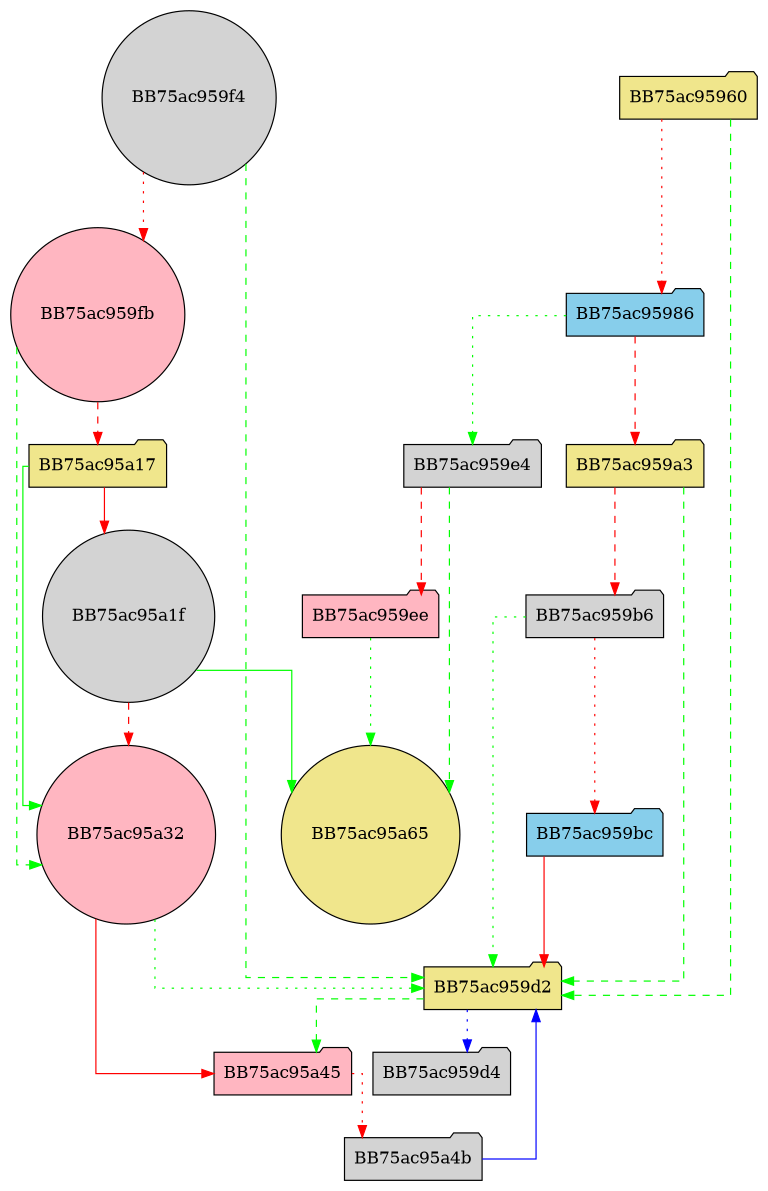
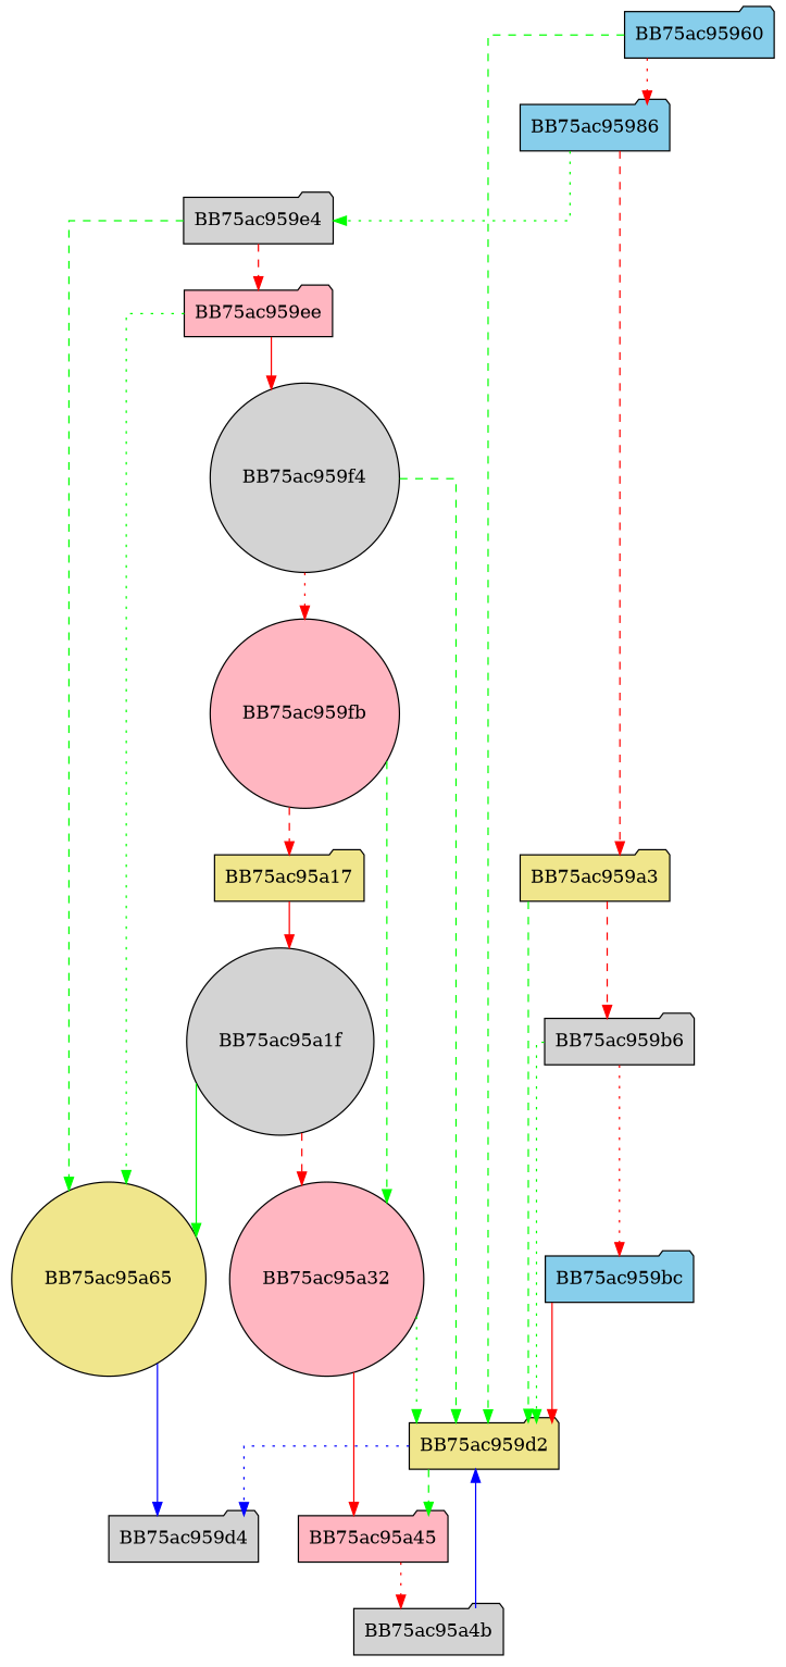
  digraph {
    splines=ortho
    node [fillcolor=lightgrey shape=folder style=filled]
    edge [color=red style=dashed]
-   BB75ac95960 [fillcolor=khaki]
+   BB75ac95960 [fillcolor=skyblue]
    BB75ac959d2 [fillcolor=khaki]
    BB75ac95986 [fillcolor=skyblue]
    BB75ac959d4
    BB75ac95a45 [fillcolor=lightpink]
    BB75ac959e4
    BB75ac959a3 [fillcolor=khaki]
    BB75ac95a65 [fillcolor=khaki shape=circle]
    BB75ac959ee [fillcolor=lightpink]
    BB75ac959b6
    BB75ac959f4 [shape=circle]
    BB75ac959bc [fillcolor=skyblue]
    BB75ac959fb [fillcolor=lightpink shape=circle]
    BB75ac95a32 [fillcolor=lightpink shape=circle]
    BB75ac95a17 [fillcolor=khaki]
    BB75ac95a1f [shape=circle]
    BB75ac95a4b
    BB75ac95960 -> BB75ac959d2 [color=green]
    BB75ac95960 -> BB75ac95986 [style=dotted]
    BB75ac959d2 -> BB75ac959d4 [color=blue style=dotted]
    BB75ac959d2 -> BB75ac95a45 [color=green]
    BB75ac95986 -> BB75ac959e4 [color=green style=dotted]
    BB75ac95986 -> BB75ac959a3
    BB75ac95a45 -> BB75ac95a4b [style=dotted]
    BB75ac959e4 -> BB75ac95a65 [color=green]
    BB75ac959e4 -> BB75ac959ee
    BB75ac959a3 -> BB75ac959d2 [color=green]
    BB75ac959a3 -> BB75ac959b6
+   BB75ac95a65 -> BB75ac959d4 [color=blue style=solid]
    BB75ac959ee -> BB75ac95a65 [color=green style=dotted]
+   BB75ac959ee -> BB75ac959f4 [style=solid]
    BB75ac959b6 -> BB75ac959d2 [color=green style=dotted]
    BB75ac959b6 -> BB75ac959bc [style=dotted]
    BB75ac959f4 -> BB75ac959d2 [color=green]
    BB75ac959f4 -> BB75ac959fb [style=dotted]
    BB75ac959bc -> BB75ac959d2 [style=solid]
    BB75ac959fb -> BB75ac95a32 [color=green]
    BB75ac959fb -> BB75ac95a17
    BB75ac95a32 -> BB75ac959d2 [color=green style=dotted]
    BB75ac95a32 -> BB75ac95a45 [style=solid]
-   BB75ac95a17 -> BB75ac95a32 [color=green style=solid]
    BB75ac95a17 -> BB75ac95a1f [style=solid]
    BB75ac95a1f -> BB75ac95a65 [color=green style=solid]
    BB75ac95a1f -> BB75ac95a32
    BB75ac95a4b -> BB75ac959d2 [color=blue style=solid]
  }
